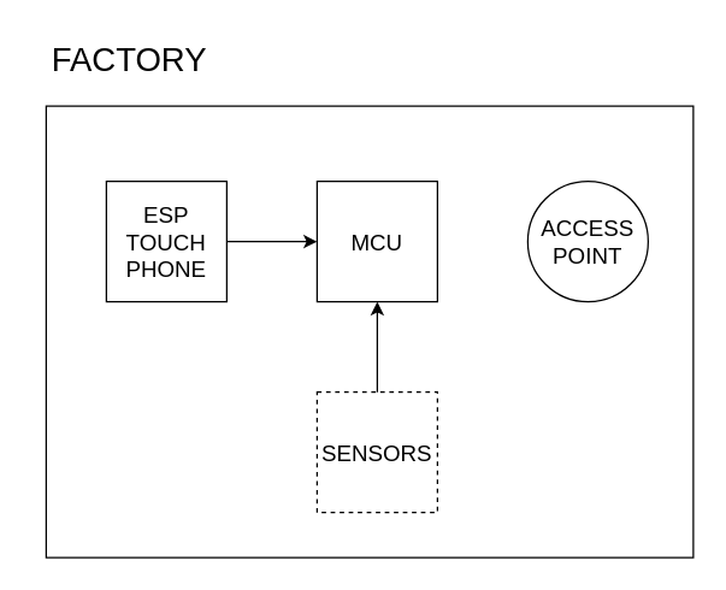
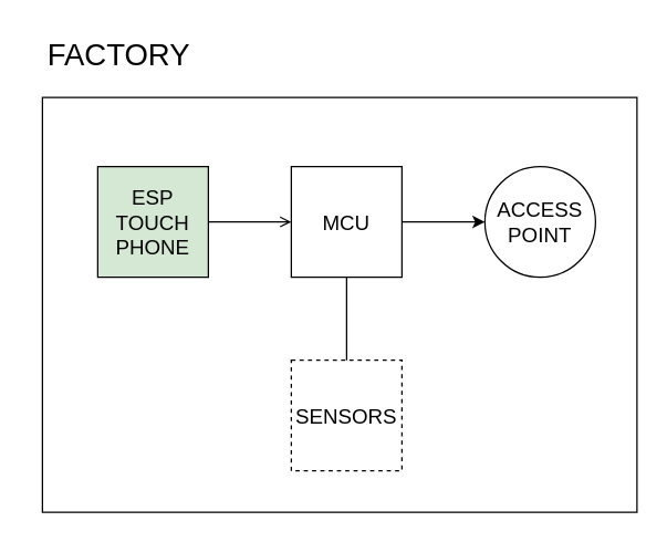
  <mxCell id="0" />
  <mxCell id="1" parent="0" />
  <mxCell id="2" value="" style="rounded=0;whiteSpace=wrap;html=1;fontStyle=0" parent="1" vertex="1"><mxGeometry x="30" y="70" width="430" height="300" as="geometry" /></mxCell>
- <mxCell id="4" style="edgeStyle=orthogonalEdgeStyle;rounded=0;orthogonalLoop=1;jettySize=auto;html=1;fontStyle=0" parent="1" source="5" target="8" edge="1"><mxGeometry relative="1" as="geometry"><mxPoint x="40" y="120" as="targetPoint" /></mxGeometry></mxCell>
- <mxCell id="5" value="ESP TOUCH PHONE" style="whiteSpace=wrap;html=1;aspect=fixed;fontStyle=0;fontSize=15;" parent="1" vertex="1"><mxGeometry x="70" y="120" width="80" height="80" as="geometry" /></mxCell>
+ <mxCell id="3" style="edgeStyle=orthogonalEdgeStyle;rounded=0;orthogonalLoop=1;jettySize=auto;html=1;fontStyle=0" parent="1" source="8" target="6" edge="1"><mxGeometry relative="1" as="geometry"><mxPoint x="570" y="120" as="sourcePoint" /></mxGeometry></mxCell>
+ <mxCell id="4" style="edgeStyle=orthogonalEdgeStyle;rounded=0;orthogonalLoop=1;jettySize=auto;html=1;fontStyle=0;endArrow=open;" parent="1" source="5" target="8" edge="1"><mxGeometry relative="1" as="geometry"><mxPoint x="40" y="120" as="targetPoint" /></mxGeometry></mxCell>
+ <mxCell id="5" value="ESP TOUCH PHONE" style="whiteSpace=wrap;html=1;aspect=fixed;fontStyle=0;fontSize=15;fillColor=#d5e8d4;" parent="1" vertex="1"><mxGeometry x="70" y="120" width="80" height="80" as="geometry" /></mxCell>
  <mxCell id="6" value="ACCESS POINT" style="ellipse;whiteSpace=wrap;html=1;aspect=fixed;fontStyle=0;fontSize=15;" parent="1" vertex="1"><mxGeometry x="350" y="120" width="80" height="80" as="geometry" /></mxCell>
  <mxCell id="7" value="FACTORY" style="text;html=1;align=center;verticalAlign=middle;resizable=0;points=[];autosize=1;strokeColor=none;fillColor=none;fontStyle=0;fontSize=22;" parent="1" vertex="1"><mxGeometry x="20" y="20" width="130" height="40" as="geometry" /></mxCell>
  <mxCell id="8" value="MCU" style="whiteSpace=wrap;html=1;aspect=fixed;fontSize=15;fontStyle=0" vertex="1" parent="1"><mxGeometry x="210" y="120" width="80" height="80" as="geometry" /></mxCell>
  <mxCell id="9" value="SENSORS" style="whiteSpace=wrap;html=1;aspect=fixed;fontSize=15;fontStyle=0;dashed=1;" vertex="1" parent="1"><mxGeometry x="210" y="260" width="80" height="80" as="geometry" /></mxCell>
- <mxCell id="10" style="edgeStyle=orthogonalEdgeStyle;rounded=0;orthogonalLoop=1;jettySize=auto;html=1;fontStyle=0" edge="1" parent="1" source="9" target="8"><mxGeometry relative="1" as="geometry"><mxPoint x="300" y="170" as="sourcePoint" /><mxPoint x="360" y="170" as="targetPoint" /></mxGeometry></mxCell>
+ <mxCell id="10" style="edgeStyle=orthogonalEdgeStyle;rounded=0;orthogonalLoop=1;jettySize=auto;html=1;fontStyle=0;endArrow=none;" edge="1" parent="1" source="9" target="8"><mxGeometry relative="1" as="geometry"><mxPoint x="300" y="170" as="sourcePoint" /><mxPoint x="360" y="170" as="targetPoint" /></mxGeometry></mxCell>
